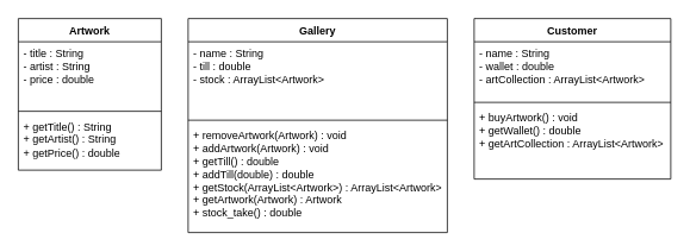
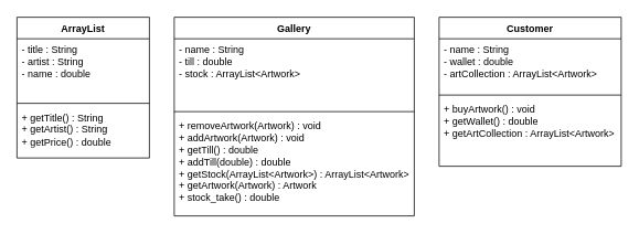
  <mxCell id="0" />
  <mxCell id="1" parent="0" />
  <mxCell id="2" value="Gallery" style="swimlane;fontStyle=1;align=center;verticalAlign=top;childLayout=stackLayout;horizontal=1;startSize=26;horizontalStack=0;resizeParent=1;resizeParentMax=0;resizeLast=0;collapsible=1;marginBottom=0;whiteSpace=wrap;html=1;" vertex="1" parent="1"><mxGeometry x="210" y="20" width="290" height="240" as="geometry" /></mxCell>
  <mxCell id="3" value="- name : String&lt;br&gt;- till : double&lt;br&gt;- stock : ArrayList&amp;lt;Artwork&amp;gt;&lt;br&gt;" style="text;strokeColor=none;fillColor=none;align=left;verticalAlign=top;spacingLeft=4;spacingRight=4;overflow=hidden;rotatable=0;points=[[0,0.5],[1,0.5]];portConstraint=eastwest;whiteSpace=wrap;html=1;" vertex="1" parent="2"><mxGeometry y="26" width="290" height="84" as="geometry" /></mxCell>
  <mxCell id="4" value="" style="line;strokeWidth=1;fillColor=none;align=left;verticalAlign=middle;spacingTop=-1;spacingLeft=3;spacingRight=3;rotatable=0;labelPosition=right;points=[];portConstraint=eastwest;strokeColor=inherit;" vertex="1" parent="2"><mxGeometry y="110" width="290" height="8" as="geometry" /></mxCell>
  <mxCell id="5" value="+ removeArtwork(Artwork) : void&lt;br&gt;+ addArtwork(Artwork) : void&lt;br&gt;+ getTill() : double&lt;br&gt;+ addTill(double) : double&lt;br&gt;+ getStock(ArrayList&amp;lt;Artwork&amp;gt;) : ArrayList&amp;lt;Artwork&amp;gt;&lt;br&gt;+ getArtwork(Artwork) : Artwork&lt;br&gt;+ stock_take() : double" style="text;strokeColor=none;fillColor=none;align=left;verticalAlign=top;spacingLeft=4;spacingRight=4;overflow=hidden;rotatable=0;points=[[0,0.5],[1,0.5]];portConstraint=eastwest;whiteSpace=wrap;html=1;" vertex="1" parent="2"><mxGeometry y="118" width="290" height="122" as="geometry" /></mxCell>
  <mxCell id="6" value="Customer" style="swimlane;fontStyle=1;align=center;verticalAlign=top;childLayout=stackLayout;horizontal=1;startSize=26;horizontalStack=0;resizeParent=1;resizeParentMax=0;resizeLast=0;collapsible=1;marginBottom=0;whiteSpace=wrap;html=1;" vertex="1" parent="1"><mxGeometry x="530" y="20" width="220" height="180" as="geometry" /></mxCell>
  <mxCell id="7" value="- name : String&lt;br&gt;- wallet : double&lt;br&gt;- artCollection : ArrayList&amp;lt;Artwork&amp;gt;" style="text;strokeColor=none;fillColor=none;align=left;verticalAlign=top;spacingLeft=4;spacingRight=4;overflow=hidden;rotatable=0;points=[[0,0.5],[1,0.5]];portConstraint=eastwest;whiteSpace=wrap;html=1;" vertex="1" parent="6"><mxGeometry y="26" width="220" height="64" as="geometry" /></mxCell>
  <mxCell id="8" value="" style="line;strokeWidth=1;fillColor=none;align=left;verticalAlign=middle;spacingTop=-1;spacingLeft=3;spacingRight=3;rotatable=0;labelPosition=right;points=[];portConstraint=eastwest;strokeColor=inherit;" vertex="1" parent="6"><mxGeometry y="90" width="220" height="8" as="geometry" /></mxCell>
  <mxCell id="9" value="+ buyArtwork() : void&lt;br&gt;+ getWallet() : double&lt;br&gt;+ getArtCollection : ArrayList&amp;lt;Artwork&amp;gt;&lt;br&gt;" style="text;strokeColor=none;fillColor=none;align=left;verticalAlign=top;spacingLeft=4;spacingRight=4;overflow=hidden;rotatable=0;points=[[0,0.5],[1,0.5]];portConstraint=eastwest;whiteSpace=wrap;html=1;" vertex="1" parent="6"><mxGeometry y="98" width="220" height="82" as="geometry" /></mxCell>
- <mxCell id="10" value="Artwork" style="swimlane;fontStyle=1;align=center;verticalAlign=top;childLayout=stackLayout;horizontal=1;startSize=26;horizontalStack=0;resizeParent=1;resizeParentMax=0;resizeLast=0;collapsible=1;marginBottom=0;whiteSpace=wrap;html=1;" vertex="1" parent="1"><mxGeometry x="20" y="20" width="160" height="170" as="geometry" /></mxCell>
- <mxCell id="11" value="- title : String&lt;br style=&quot;border-color: var(--border-color);&quot;&gt;- artist : String&lt;br style=&quot;border-color: var(--border-color);&quot;&gt;- price : double" style="text;strokeColor=none;fillColor=none;align=left;verticalAlign=top;spacingLeft=4;spacingRight=4;overflow=hidden;rotatable=0;points=[[0,0.5],[1,0.5]];portConstraint=eastwest;whiteSpace=wrap;html=1;" vertex="1" parent="10"><mxGeometry y="26" width="160" height="74" as="geometry" /></mxCell>
+ <mxCell id="10" value="ArrayList" style="swimlane;fontStyle=1;align=center;verticalAlign=top;childLayout=stackLayout;horizontal=1;startSize=26;horizontalStack=0;resizeParent=1;resizeParentMax=0;resizeLast=0;collapsible=1;marginBottom=0;whiteSpace=wrap;html=1;" vertex="1" parent="1"><mxGeometry x="20" y="20" width="160" height="170" as="geometry" /></mxCell>
+ <mxCell id="11" value="- title : String&lt;br style=&quot;border-color: var(--border-color);&quot;&gt;- artist : String&lt;br style=&quot;border-color: var(--border-color);&quot;&gt;- name : double" style="text;strokeColor=none;fillColor=none;align=left;verticalAlign=top;spacingLeft=4;spacingRight=4;overflow=hidden;rotatable=0;points=[[0,0.5],[1,0.5]];portConstraint=eastwest;whiteSpace=wrap;html=1;" vertex="1" parent="10"><mxGeometry y="26" width="160" height="74" as="geometry" /></mxCell>
  <mxCell id="12" value="" style="line;strokeWidth=1;fillColor=none;align=left;verticalAlign=middle;spacingTop=-1;spacingLeft=3;spacingRight=3;rotatable=0;labelPosition=right;points=[];portConstraint=eastwest;strokeColor=inherit;" vertex="1" parent="10"><mxGeometry y="100" width="160" height="8" as="geometry" /></mxCell>
  <mxCell id="13" value="+ getTitle() : String&lt;br&gt;+ getArtist() : String&lt;br&gt;+ getPrice() : double" style="text;strokeColor=none;fillColor=none;align=left;verticalAlign=top;spacingLeft=4;spacingRight=4;overflow=hidden;rotatable=0;points=[[0,0.5],[1,0.5]];portConstraint=eastwest;whiteSpace=wrap;html=1;" vertex="1" parent="10"><mxGeometry y="108" width="160" height="62" as="geometry" /></mxCell>
